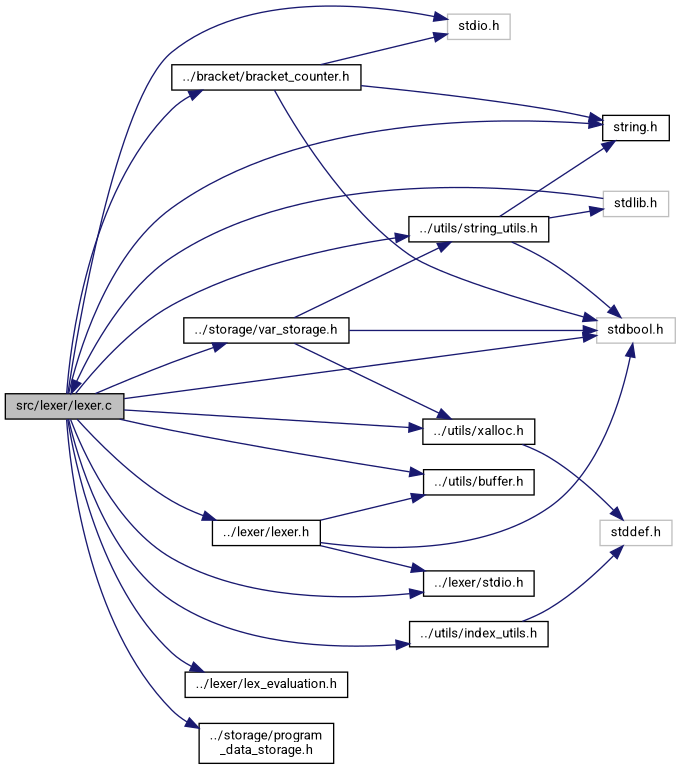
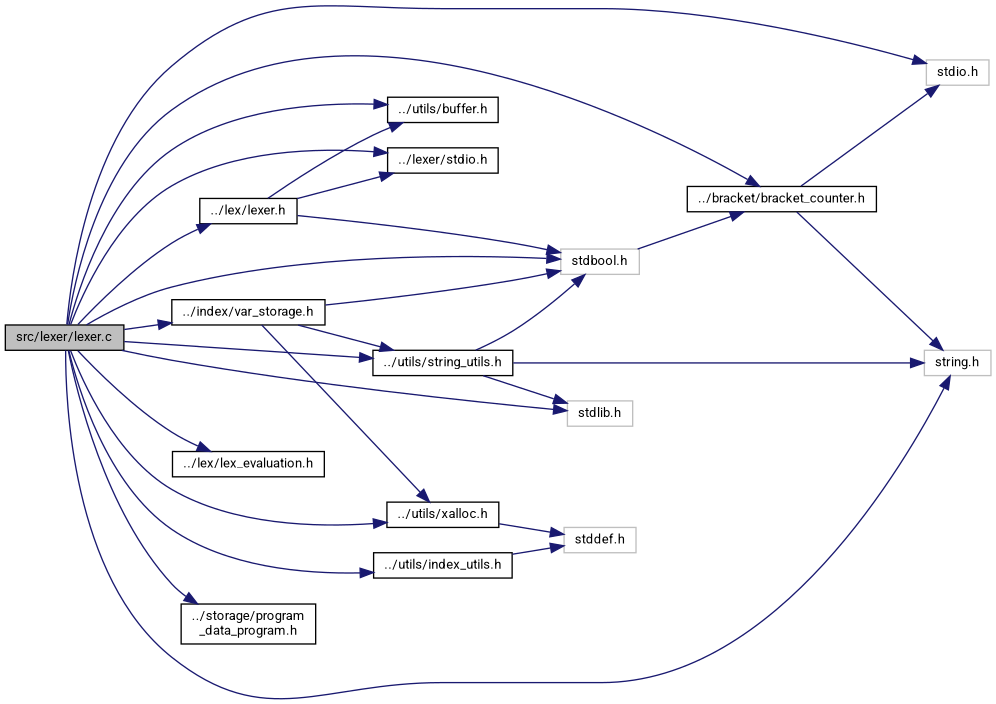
  digraph {
    fontname=Roboto
    rankdir=LR
    node [color=black fillcolor=white fontname=Roboto fontsize=10 shape=record style=filled]
    edge [color=midnightblue fontname=Roboto fontsize=10 labelfontname=Helvetica labelfontsize=10 style=solid]
    n1 [fillcolor=grey75 fontcolor=black height=0.2 label="src/lexer/lexer.c" width=0.4]
    n2 [color=grey75 height=0.2 label="stdlib.h" width=0.4]
    n3 [color=grey75 height=0.2 label="stdio.h" width=0.4]
-   n4 [height=0.2 label="string.h" width=0.4]
+   n4 [color=grey75 height=0.2 label="string.h" width=0.4]
    n5 [color=grey75 height=0.2 label="stdbool.h" width=0.4]
    n6 [height=0.2 label="../utils/xalloc.h" width=0.4]
    n7 [height=0.2 label="../utils/string_utils.h" width=0.4]
    n8 [height=0.2 label="../utils/buffer.h" width=0.4]
-   n9 [height=0.2 label="../lexer/lexer.h" width=0.4]
+   n9 [height=0.2 label="../lex/lexer.h" width=0.4]
    n10 [height=0.2 label="../lexer/stdio.h" width=0.4]
-   n11 [height=0.2 label="../lexer/lex_evaluation.h" width=0.4]
+   n11 [height=0.2 label="../lex/lex_evaluation.h" width=0.4]
    n12 [height=0.2 label="../utils/index_utils.h" width=0.4]
    n13 [height=0.2 label="../bracket/bracket_counter.h" width=0.4]
-   n14 [height=0.2 label="../storage/program\l_data_storage.h" width=0.4]
-   n15 [height=0.2 label="../storage/var_storage.h" width=0.4]
+   n14 [height=0.2 label="../storage/program\l_data_program.h" width=0.4]
+   n15 [height=0.2 label="../index/var_storage.h" width=0.4]
    n16 [color=grey75 height=0.2 label="stddef.h" width=0.4]
-   n2 -> n1
+   n1 -> n2
    n1 -> n3
    n1 -> n4
    n1 -> n5
    n1 -> n6
    n1 -> n7
    n1 -> n8
    n1 -> n9
    n1 -> n10
    n1 -> n11
    n1 -> n12
    n1 -> n13
    n1 -> n14
    n1 -> n15
    n6 -> n16
    n7 -> n2
    n7 -> n4
    n7 -> n5
    n9 -> n5
    n9 -> n8
    n9 -> n10
    n12 -> n16
    n13 -> n3
    n13 -> n4
-   n13 -> n5
+   n5 -> n13
    n15 -> n5
    n15 -> n6
    n15 -> n7
  }
